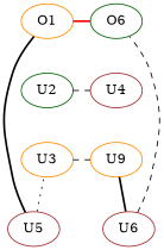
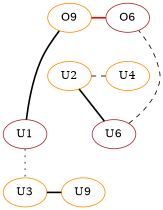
  graph {
    rankdir=TD
    node [color=darkorange]
    edge [style=invis]
-   O1
-   O6 [color=darkgreen]
-   U2 [color=darkgreen]
-   U4 [color=brown]
-   U1 [color=brown label=U5]
+   O1 [label=O9]
+   O6 [color=brown]
+   U2
+   U4
+   U1 [color=brown]
    U6 [color=brown]
    U3
    n8 [label=U9]
    subgraph sub_1 {
      label=Overlay
      subgraph sub_2 {
        label=Overlay
        rank=same
        O1
        O6
      }
    }
    subgraph sub_3 {
      label=Underlay
      subgraph sub_4 {
        label=Underlay
        rank=same
        U2
        U4
      }
      subgraph sub_5 {
        label=Underlay
        rank=same
        U1
        U6
      }
      subgraph sub_6 {
        label=Underlay
        rank=same
        U3
        n8
      }
    }
    O1 -- O6 [color=red style=bold]
    O1 -- U2
    O1 -- U4
    U2 -- O6
    U2 -- U4 [style=dashed]
    U2 -- n8
    U4 -- O6
    U4 -- U3
    U1 -- O1 [style=bold]
    U1 -- U3 [style=dotted]
    U6 -- O6 [style=dashed]
-   U3 -- n8 [style=dashed]
-   n8 -- U6 [style=bold]
+   U3 -- n8 [style=bold]
+   U2 -- U6 [style=bold]
  }
